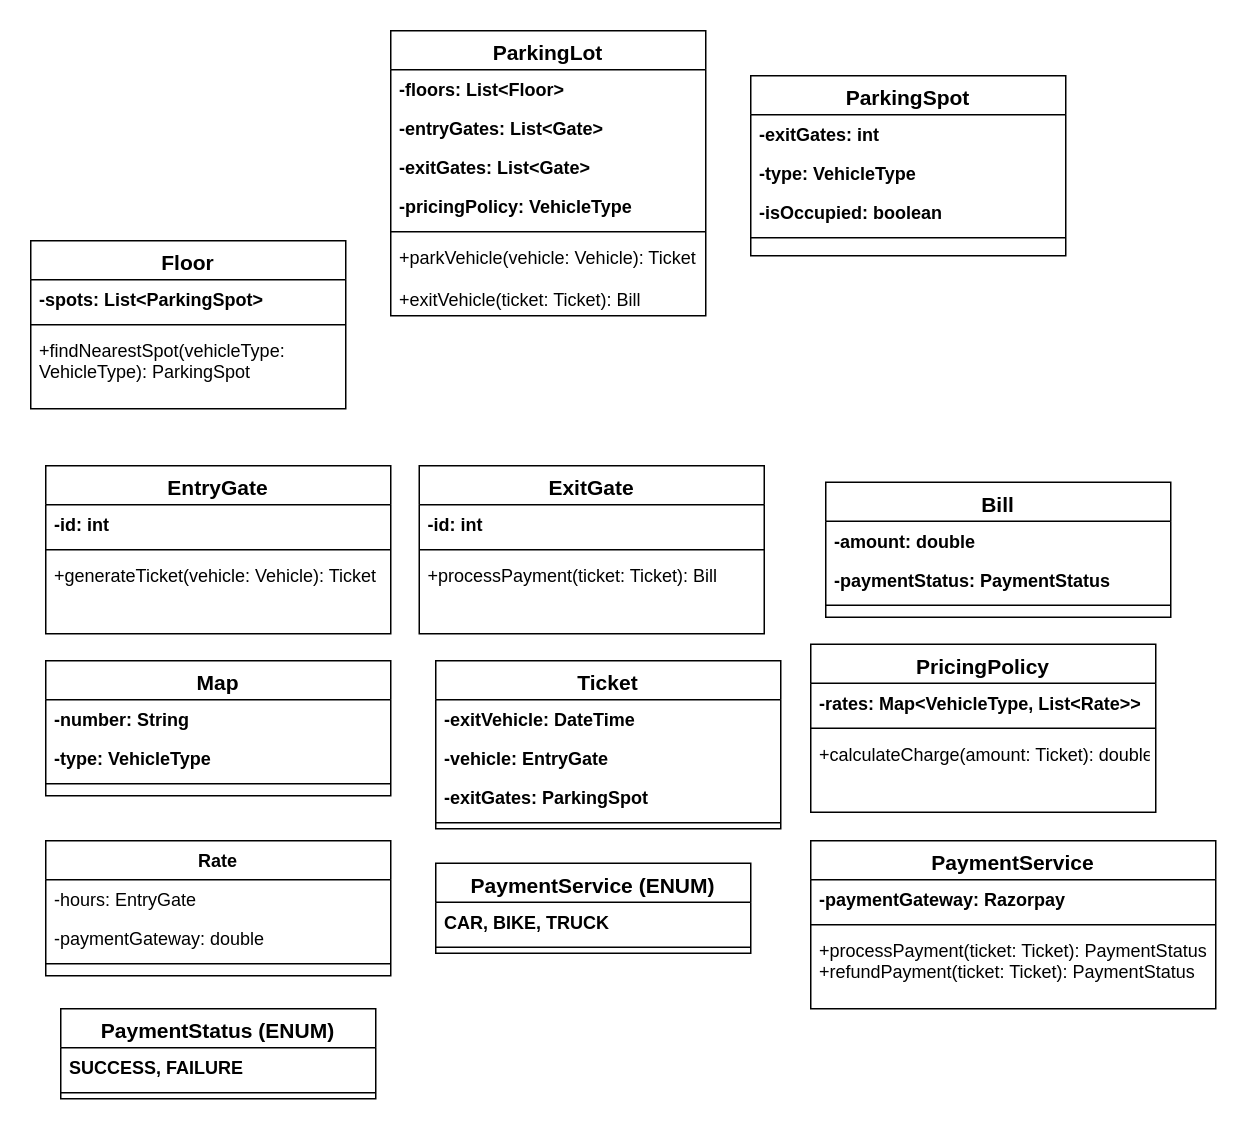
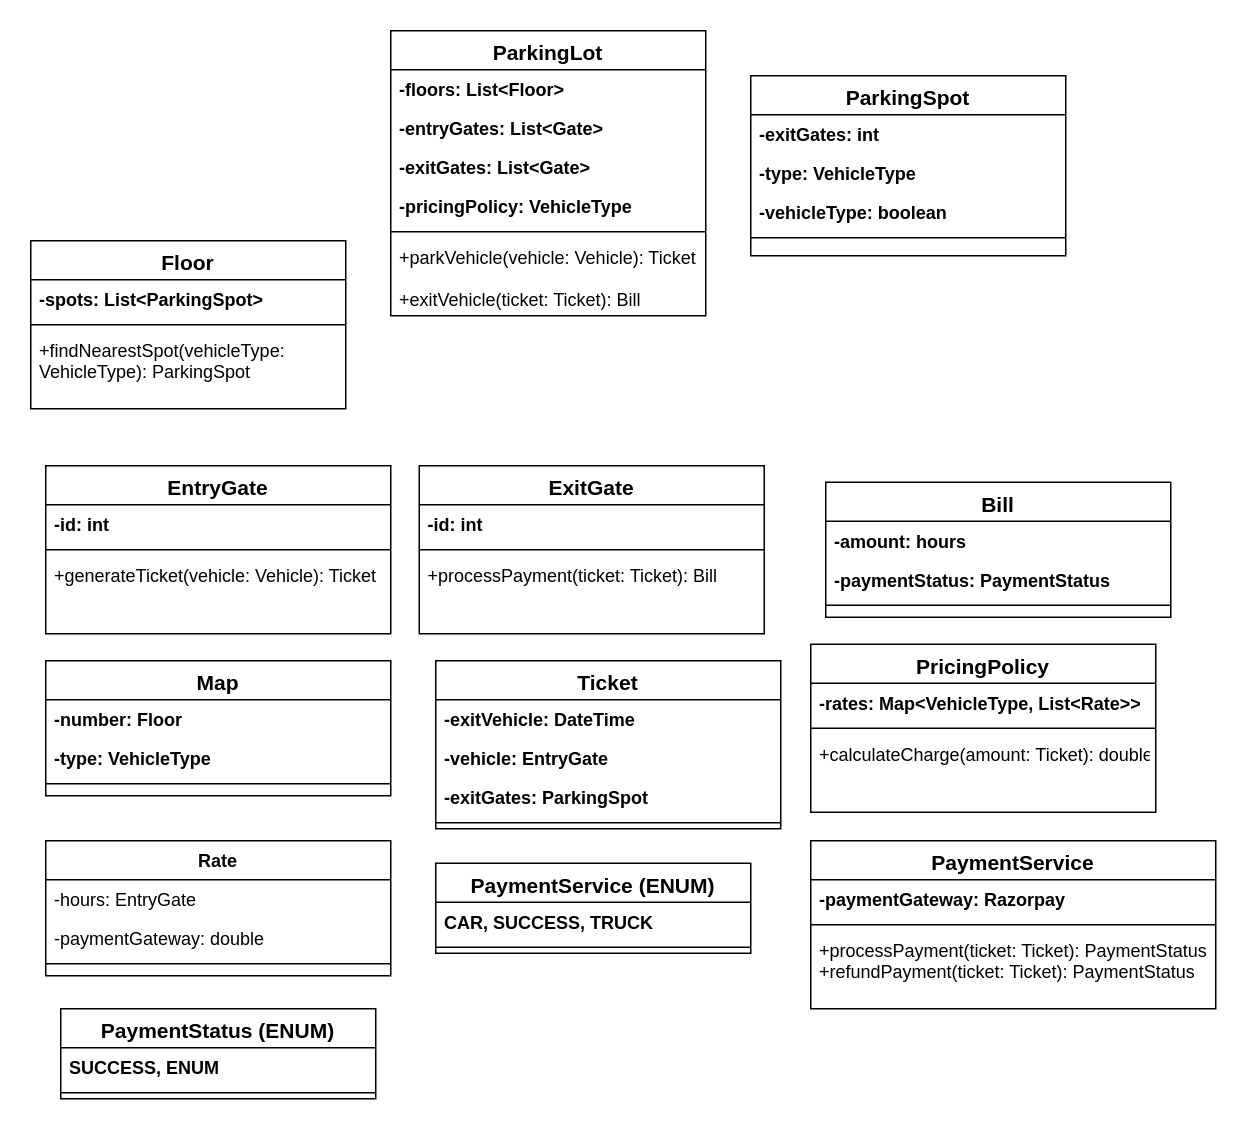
  <mxCell id="0" />
  <mxCell id="1" parent="0" />
  <mxCell id="2" value="ParkingLot" style="swimlane;fontStyle=1;align=center;verticalAlign=top;childLayout=stackLayout;horizontal=1;startSize=26;horizontalStack=0;resizeParent=1;resizeLast=0;collapsible=1;marginBottom=0;rounded=0;shadow=0;strokeWidth=1;fontSize=14;" parent="1" vertex="1"><mxGeometry x="260" y="20" width="210" height="190" as="geometry"><mxRectangle x="230" y="140" width="160" height="26" as="alternateBounds" /></mxGeometry></mxCell>
  <mxCell id="3" value="-floors: List&lt;Floor&gt; " style="text;align=left;verticalAlign=top;spacingLeft=4;spacingRight=4;overflow=hidden;rotatable=0;points=[[0,0.5],[1,0.5]];portConstraint=eastwest;fontStyle=1" parent="2" vertex="1"><mxGeometry y="26" width="210" height="26" as="geometry" /></mxCell>
  <mxCell id="4" value="-entryGates: List&lt;Gate&gt;" style="text;align=left;verticalAlign=top;spacingLeft=4;spacingRight=4;overflow=hidden;rotatable=0;points=[[0,0.5],[1,0.5]];portConstraint=eastwest;rounded=0;shadow=0;html=0;fontStyle=1" parent="2" vertex="1"><mxGeometry y="52" width="210" height="26" as="geometry" /></mxCell>
  <mxCell id="5" value="-exitGates: List&lt;Gate&gt;  " style="text;align=left;verticalAlign=top;spacingLeft=4;spacingRight=4;overflow=hidden;rotatable=0;points=[[0,0.5],[1,0.5]];portConstraint=eastwest;rounded=0;shadow=0;html=0;fontStyle=1" parent="2" vertex="1"><mxGeometry y="78" width="210" height="26" as="geometry" /></mxCell>
  <mxCell id="6" value="-pricingPolicy: VehicleType " style="text;align=left;verticalAlign=top;spacingLeft=4;spacingRight=4;overflow=hidden;rotatable=0;points=[[0,0.5],[1,0.5]];portConstraint=eastwest;rounded=0;shadow=0;html=0;fontStyle=1" vertex="1" parent="2"><mxGeometry y="104" width="210" height="26" as="geometry" /></mxCell>
  <mxCell id="7" value="" style="line;html=1;strokeWidth=1;align=left;verticalAlign=middle;spacingTop=-1;spacingLeft=3;spacingRight=3;rotatable=0;labelPosition=right;points=[];portConstraint=eastwest;" parent="2" vertex="1"><mxGeometry y="130" width="210" height="8" as="geometry" /></mxCell>
  <mxCell id="8" value="+parkVehicle(vehicle: Vehicle): Ticket&#10;&#10;+exitVehicle(ticket: Ticket): Bill" style="text;align=left;verticalAlign=top;spacingLeft=4;spacingRight=4;overflow=hidden;rotatable=0;points=[[0,0.5],[1,0.5]];portConstraint=eastwest;" parent="2" vertex="1"><mxGeometry y="138" width="210" height="52" as="geometry" /></mxCell>
  <mxCell id="9" value="Floor" style="swimlane;fontStyle=1;align=center;verticalAlign=top;childLayout=stackLayout;horizontal=1;startSize=26;horizontalStack=0;resizeParent=1;resizeLast=0;collapsible=1;marginBottom=0;rounded=0;shadow=0;strokeWidth=1;fontSize=14;" vertex="1" parent="1"><mxGeometry x="20" y="160" width="210" height="112" as="geometry"><mxRectangle x="230" y="140" width="160" height="26" as="alternateBounds" /></mxGeometry></mxCell>
  <mxCell id="10" value="-spots: List&lt;ParkingSpot&gt;  &#10;" style="text;align=left;verticalAlign=top;spacingLeft=4;spacingRight=4;overflow=hidden;rotatable=0;points=[[0,0.5],[1,0.5]];portConstraint=eastwest;fontStyle=1" vertex="1" parent="9"><mxGeometry y="26" width="210" height="26" as="geometry" /></mxCell>
  <mxCell id="11" value="" style="line;html=1;strokeWidth=1;align=left;verticalAlign=middle;spacingTop=-1;spacingLeft=3;spacingRight=3;rotatable=0;labelPosition=right;points=[];portConstraint=eastwest;" vertex="1" parent="9"><mxGeometry y="52" width="210" height="8" as="geometry" /></mxCell>
  <mxCell id="12" value="+findNearestSpot(vehicleType: &#10;VehicleType): ParkingSpot" style="text;align=left;verticalAlign=top;spacingLeft=4;spacingRight=4;overflow=hidden;rotatable=0;points=[[0,0.5],[1,0.5]];portConstraint=eastwest;" vertex="1" parent="9"><mxGeometry y="60" width="210" height="52" as="geometry" /></mxCell>
  <mxCell id="13" value="ParkingSpot" style="swimlane;fontStyle=1;align=center;verticalAlign=top;childLayout=stackLayout;horizontal=1;startSize=26;horizontalStack=0;resizeParent=1;resizeLast=0;collapsible=1;marginBottom=0;rounded=0;shadow=0;strokeWidth=1;fontSize=14;" vertex="1" parent="1"><mxGeometry x="500" y="50" width="210" height="120" as="geometry"><mxRectangle x="230" y="140" width="160" height="26" as="alternateBounds" /></mxGeometry></mxCell>
  <mxCell id="14" value="-exitGates: int" style="text;align=left;verticalAlign=top;spacingLeft=4;spacingRight=4;overflow=hidden;rotatable=0;points=[[0,0.5],[1,0.5]];portConstraint=eastwest;fontStyle=1" vertex="1" parent="13"><mxGeometry y="26" width="210" height="26" as="geometry" /></mxCell>
  <mxCell id="15" value="-type: VehicleType" style="text;align=left;verticalAlign=top;spacingLeft=4;spacingRight=4;overflow=hidden;rotatable=0;points=[[0,0.5],[1,0.5]];portConstraint=eastwest;rounded=0;shadow=0;html=0;fontStyle=1" vertex="1" parent="13"><mxGeometry y="52" width="210" height="26" as="geometry" /></mxCell>
- <mxCell id="16" value="-isOccupied: boolean" style="text;align=left;verticalAlign=top;spacingLeft=4;spacingRight=4;overflow=hidden;rotatable=0;points=[[0,0.5],[1,0.5]];portConstraint=eastwest;rounded=0;shadow=0;html=0;fontStyle=1" vertex="1" parent="13"><mxGeometry y="78" width="210" height="26" as="geometry" /></mxCell>
+ <mxCell id="16" value="-vehicleType: boolean" style="text;align=left;verticalAlign=top;spacingLeft=4;spacingRight=4;overflow=hidden;rotatable=0;points=[[0,0.5],[1,0.5]];portConstraint=eastwest;rounded=0;shadow=0;html=0;fontStyle=1" vertex="1" parent="13"><mxGeometry y="78" width="210" height="26" as="geometry" /></mxCell>
  <mxCell id="17" value="" style="line;html=1;strokeWidth=1;align=left;verticalAlign=middle;spacingTop=-1;spacingLeft=3;spacingRight=3;rotatable=0;labelPosition=right;points=[];portConstraint=eastwest;" vertex="1" parent="13"><mxGeometry y="104" width="210" height="8" as="geometry" /></mxCell>
  <mxCell id="18" value="EntryGate" style="swimlane;fontStyle=1;align=center;verticalAlign=top;childLayout=stackLayout;horizontal=1;startSize=26;horizontalStack=0;resizeParent=1;resizeLast=0;collapsible=1;marginBottom=0;rounded=0;shadow=0;strokeWidth=1;fontSize=14;" vertex="1" parent="1"><mxGeometry x="30" y="310" width="230" height="112" as="geometry"><mxRectangle x="230" y="140" width="160" height="26" as="alternateBounds" /></mxGeometry></mxCell>
  <mxCell id="19" value="-id: int  &#10;" style="text;align=left;verticalAlign=top;spacingLeft=4;spacingRight=4;overflow=hidden;rotatable=0;points=[[0,0.5],[1,0.5]];portConstraint=eastwest;fontStyle=1" vertex="1" parent="18"><mxGeometry y="26" width="230" height="26" as="geometry" /></mxCell>
  <mxCell id="20" value="" style="line;html=1;strokeWidth=1;align=left;verticalAlign=middle;spacingTop=-1;spacingLeft=3;spacingRight=3;rotatable=0;labelPosition=right;points=[];portConstraint=eastwest;" vertex="1" parent="18"><mxGeometry y="52" width="230" height="8" as="geometry" /></mxCell>
  <mxCell id="21" value="+generateTicket(vehicle: Vehicle): Ticket" style="text;align=left;verticalAlign=top;spacingLeft=4;spacingRight=4;overflow=hidden;rotatable=0;points=[[0,0.5],[1,0.5]];portConstraint=eastwest;" vertex="1" parent="18"><mxGeometry y="60" width="230" height="52" as="geometry" /></mxCell>
  <mxCell id="22" value="ExitGate" style="swimlane;fontStyle=1;align=center;verticalAlign=top;childLayout=stackLayout;horizontal=1;startSize=26;horizontalStack=0;resizeParent=1;resizeLast=0;collapsible=1;marginBottom=0;rounded=0;shadow=0;strokeWidth=1;fontSize=14;" vertex="1" parent="1"><mxGeometry x="279" y="310" width="230" height="112" as="geometry"><mxRectangle x="230" y="140" width="160" height="26" as="alternateBounds" /></mxGeometry></mxCell>
  <mxCell id="23" value="-id: int  &#10;" style="text;align=left;verticalAlign=top;spacingLeft=4;spacingRight=4;overflow=hidden;rotatable=0;points=[[0,0.5],[1,0.5]];portConstraint=eastwest;fontStyle=1" vertex="1" parent="22"><mxGeometry y="26" width="230" height="26" as="geometry" /></mxCell>
  <mxCell id="24" value="" style="line;html=1;strokeWidth=1;align=left;verticalAlign=middle;spacingTop=-1;spacingLeft=3;spacingRight=3;rotatable=0;labelPosition=right;points=[];portConstraint=eastwest;" vertex="1" parent="22"><mxGeometry y="52" width="230" height="8" as="geometry" /></mxCell>
  <mxCell id="25" value="+processPayment(ticket: Ticket): Bill " style="text;align=left;verticalAlign=top;spacingLeft=4;spacingRight=4;overflow=hidden;rotatable=0;points=[[0,0.5],[1,0.5]];portConstraint=eastwest;" vertex="1" parent="22"><mxGeometry y="60" width="230" height="52" as="geometry" /></mxCell>
  <mxCell id="26" value="Map" style="swimlane;fontStyle=1;align=center;verticalAlign=top;childLayout=stackLayout;horizontal=1;startSize=26;horizontalStack=0;resizeParent=1;resizeLast=0;collapsible=1;marginBottom=0;rounded=0;shadow=0;strokeWidth=1;fontSize=14;" vertex="1" parent="1"><mxGeometry x="30" y="440" width="230" height="90" as="geometry"><mxRectangle x="230" y="140" width="160" height="26" as="alternateBounds" /></mxGeometry></mxCell>
- <mxCell id="27" value="-number: String  &#10;" style="text;align=left;verticalAlign=top;spacingLeft=4;spacingRight=4;overflow=hidden;rotatable=0;points=[[0,0.5],[1,0.5]];portConstraint=eastwest;fontStyle=1" vertex="1" parent="26"><mxGeometry y="26" width="230" height="26" as="geometry" /></mxCell>
+ <mxCell id="27" value="-number: Floor  &#10;" style="text;align=left;verticalAlign=top;spacingLeft=4;spacingRight=4;overflow=hidden;rotatable=0;points=[[0,0.5],[1,0.5]];portConstraint=eastwest;fontStyle=1" vertex="1" parent="26"><mxGeometry y="26" width="230" height="26" as="geometry" /></mxCell>
  <mxCell id="28" value="-type: VehicleType &#10;" style="text;align=left;verticalAlign=top;spacingLeft=4;spacingRight=4;overflow=hidden;rotatable=0;points=[[0,0.5],[1,0.5]];portConstraint=eastwest;fontStyle=1" vertex="1" parent="26"><mxGeometry y="52" width="230" height="26" as="geometry" /></mxCell>
  <mxCell id="29" value="" style="line;html=1;strokeWidth=1;align=left;verticalAlign=middle;spacingTop=-1;spacingLeft=3;spacingRight=3;rotatable=0;labelPosition=right;points=[];portConstraint=eastwest;" vertex="1" parent="26"><mxGeometry y="78" width="230" height="8" as="geometry" /></mxCell>
  <mxCell id="30" value="Ticket" style="swimlane;fontStyle=1;align=center;verticalAlign=top;childLayout=stackLayout;horizontal=1;startSize=26;horizontalStack=0;resizeParent=1;resizeLast=0;collapsible=1;marginBottom=0;rounded=0;shadow=0;strokeWidth=1;fontSize=14;" vertex="1" parent="1"><mxGeometry x="290" y="440" width="230" height="112" as="geometry"><mxRectangle x="230" y="140" width="160" height="26" as="alternateBounds" /></mxGeometry></mxCell>
  <mxCell id="31" value="-exitVehicle: DateTime&#10;" style="text;align=left;verticalAlign=top;spacingLeft=4;spacingRight=4;overflow=hidden;rotatable=0;points=[[0,0.5],[1,0.5]];portConstraint=eastwest;fontStyle=1" vertex="1" parent="30"><mxGeometry y="26" width="230" height="26" as="geometry" /></mxCell>
  <mxCell id="32" value="-vehicle: EntryGate  &#10;" style="text;align=left;verticalAlign=top;spacingLeft=4;spacingRight=4;overflow=hidden;rotatable=0;points=[[0,0.5],[1,0.5]];portConstraint=eastwest;fontStyle=1" vertex="1" parent="30"><mxGeometry y="52" width="230" height="26" as="geometry" /></mxCell>
  <mxCell id="33" value="-exitGates: ParkingSpot&#10;" style="text;align=left;verticalAlign=top;spacingLeft=4;spacingRight=4;overflow=hidden;rotatable=0;points=[[0,0.5],[1,0.5]];portConstraint=eastwest;fontStyle=1" vertex="1" parent="30"><mxGeometry y="78" width="230" height="26" as="geometry" /></mxCell>
  <mxCell id="34" value="" style="line;html=1;strokeWidth=1;align=left;verticalAlign=middle;spacingTop=-1;spacingLeft=3;spacingRight=3;rotatable=0;labelPosition=right;points=[];portConstraint=eastwest;" vertex="1" parent="30"><mxGeometry y="104" width="230" height="8" as="geometry" /></mxCell>
  <mxCell id="35" value="Bill" style="swimlane;fontStyle=1;align=center;verticalAlign=top;childLayout=stackLayout;horizontal=1;startSize=26;horizontalStack=0;resizeParent=1;resizeLast=0;collapsible=1;marginBottom=0;rounded=0;shadow=0;strokeWidth=1;fontSize=14;" vertex="1" parent="1"><mxGeometry x="550" y="321" width="230" height="90" as="geometry"><mxRectangle x="230" y="140" width="160" height="26" as="alternateBounds" /></mxGeometry></mxCell>
- <mxCell id="36" value="-amount: double   &#10;" style="text;align=left;verticalAlign=top;spacingLeft=4;spacingRight=4;overflow=hidden;rotatable=0;points=[[0,0.5],[1,0.5]];portConstraint=eastwest;fontStyle=1" vertex="1" parent="35"><mxGeometry y="26" width="230" height="26" as="geometry" /></mxCell>
+ <mxCell id="36" value="-amount: hours   &#10;" style="text;align=left;verticalAlign=top;spacingLeft=4;spacingRight=4;overflow=hidden;rotatable=0;points=[[0,0.5],[1,0.5]];portConstraint=eastwest;fontStyle=1" vertex="1" parent="35"><mxGeometry y="26" width="230" height="26" as="geometry" /></mxCell>
  <mxCell id="37" value="-paymentStatus: PaymentStatus &#10;" style="text;align=left;verticalAlign=top;spacingLeft=4;spacingRight=4;overflow=hidden;rotatable=0;points=[[0,0.5],[1,0.5]];portConstraint=eastwest;fontStyle=1" vertex="1" parent="35"><mxGeometry y="52" width="230" height="26" as="geometry" /></mxCell>
  <mxCell id="38" value="" style="line;html=1;strokeWidth=1;align=left;verticalAlign=middle;spacingTop=-1;spacingLeft=3;spacingRight=3;rotatable=0;labelPosition=right;points=[];portConstraint=eastwest;" vertex="1" parent="35"><mxGeometry y="78" width="230" height="8" as="geometry" /></mxCell>
  <mxCell id="39" value="PricingPolicy" style="swimlane;fontStyle=1;align=center;verticalAlign=top;childLayout=stackLayout;horizontal=1;startSize=26;horizontalStack=0;resizeParent=1;resizeLast=0;collapsible=1;marginBottom=0;rounded=0;shadow=0;strokeWidth=1;fontSize=14;" vertex="1" parent="1"><mxGeometry x="540" y="429" width="230" height="112" as="geometry"><mxRectangle x="230" y="140" width="160" height="26" as="alternateBounds" /></mxGeometry></mxCell>
  <mxCell id="40" value="-rates: Map&lt;VehicleType, List&lt;Rate&gt;&gt;&#10;" style="text;align=left;verticalAlign=top;spacingLeft=4;spacingRight=4;overflow=hidden;rotatable=0;points=[[0,0.5],[1,0.5]];portConstraint=eastwest;fontStyle=1" vertex="1" parent="39"><mxGeometry y="26" width="230" height="26" as="geometry" /></mxCell>
  <mxCell id="41" value="" style="line;html=1;strokeWidth=1;align=left;verticalAlign=middle;spacingTop=-1;spacingLeft=3;spacingRight=3;rotatable=0;labelPosition=right;points=[];portConstraint=eastwest;" vertex="1" parent="39"><mxGeometry y="52" width="230" height="8" as="geometry" /></mxCell>
  <mxCell id="42" value="+calculateCharge(amount: Ticket): double " style="text;align=left;verticalAlign=top;spacingLeft=4;spacingRight=4;overflow=hidden;rotatable=0;points=[[0,0.5],[1,0.5]];portConstraint=eastwest;" vertex="1" parent="39"><mxGeometry y="60" width="230" height="52" as="geometry" /></mxCell>
  <mxCell id="43" value="Rate" style="swimlane;fontStyle=1;align=center;verticalAlign=top;childLayout=stackLayout;horizontal=1;startSize=26;horizontalStack=0;resizeParent=1;resizeLast=0;collapsible=1;marginBottom=0;rounded=0;shadow=0;strokeWidth=1;" vertex="1" parent="1"><mxGeometry x="30" y="560" width="230" height="90" as="geometry"><mxRectangle x="230" y="140" width="160" height="26" as="alternateBounds" /></mxGeometry></mxCell>
  <mxCell id="44" value="-hours: EntryGate     &#10;" style="text;align=left;verticalAlign=top;spacingLeft=4;spacingRight=4;overflow=hidden;rotatable=0;points=[[0,0.5],[1,0.5]];portConstraint=eastwest;" vertex="1" parent="43"><mxGeometry y="26" width="230" height="26" as="geometry" /></mxCell>
  <mxCell id="45" value="-paymentGateway: double&#10;" style="text;align=left;verticalAlign=top;spacingLeft=4;spacingRight=4;overflow=hidden;rotatable=0;points=[[0,0.5],[1,0.5]];portConstraint=eastwest;" vertex="1" parent="43"><mxGeometry y="52" width="230" height="26" as="geometry" /></mxCell>
  <mxCell id="46" value="" style="line;html=1;strokeWidth=1;align=left;verticalAlign=middle;spacingTop=-1;spacingLeft=3;spacingRight=3;rotatable=0;labelPosition=right;points=[];portConstraint=eastwest;" vertex="1" parent="43"><mxGeometry y="78" width="230" height="8" as="geometry" /></mxCell>
  <mxCell id="47" value="PaymentService (ENUM)" style="swimlane;fontStyle=1;align=center;verticalAlign=top;childLayout=stackLayout;horizontal=1;startSize=26;horizontalStack=0;resizeParent=1;resizeLast=0;collapsible=1;marginBottom=0;rounded=0;shadow=0;strokeWidth=1;fontSize=14;" vertex="1" parent="1"><mxGeometry x="290" y="575" width="210" height="60" as="geometry"><mxRectangle x="230" y="140" width="160" height="26" as="alternateBounds" /></mxGeometry></mxCell>
- <mxCell id="48" value="CAR, BIKE, TRUCK &#10;" style="text;align=left;verticalAlign=top;spacingLeft=4;spacingRight=4;overflow=hidden;rotatable=0;points=[[0,0.5],[1,0.5]];portConstraint=eastwest;fontStyle=1" vertex="1" parent="47"><mxGeometry y="26" width="210" height="26" as="geometry" /></mxCell>
+ <mxCell id="48" value="CAR, SUCCESS, TRUCK &#10;" style="text;align=left;verticalAlign=top;spacingLeft=4;spacingRight=4;overflow=hidden;rotatable=0;points=[[0,0.5],[1,0.5]];portConstraint=eastwest;fontStyle=1" vertex="1" parent="47"><mxGeometry y="26" width="210" height="26" as="geometry" /></mxCell>
  <mxCell id="49" value="" style="line;html=1;strokeWidth=1;align=left;verticalAlign=middle;spacingTop=-1;spacingLeft=3;spacingRight=3;rotatable=0;labelPosition=right;points=[];portConstraint=eastwest;" vertex="1" parent="47"><mxGeometry y="52" width="210" height="8" as="geometry" /></mxCell>
  <mxCell id="50" value="PaymentService" style="swimlane;fontStyle=1;align=center;verticalAlign=top;childLayout=stackLayout;horizontal=1;startSize=26;horizontalStack=0;resizeParent=1;resizeLast=0;collapsible=1;marginBottom=0;rounded=0;shadow=0;strokeWidth=1;fontSize=14;" vertex="1" parent="1"><mxGeometry x="540" y="560" width="270" height="112" as="geometry"><mxRectangle x="230" y="140" width="160" height="26" as="alternateBounds" /></mxGeometry></mxCell>
  <mxCell id="51" value="-paymentGateway: Razorpay  " style="text;align=left;verticalAlign=top;spacingLeft=4;spacingRight=4;overflow=hidden;rotatable=0;points=[[0,0.5],[1,0.5]];portConstraint=eastwest;fontStyle=1" vertex="1" parent="50"><mxGeometry y="26" width="270" height="26" as="geometry" /></mxCell>
  <mxCell id="52" value="" style="line;html=1;strokeWidth=1;align=left;verticalAlign=middle;spacingTop=-1;spacingLeft=3;spacingRight=3;rotatable=0;labelPosition=right;points=[];portConstraint=eastwest;" vertex="1" parent="50"><mxGeometry y="52" width="270" height="8" as="geometry" /></mxCell>
  <mxCell id="53" value="+processPayment(ticket: Ticket): PaymentStatus&#10;+refundPayment(ticket: Ticket): PaymentStatus " style="text;align=left;verticalAlign=top;spacingLeft=4;spacingRight=4;overflow=hidden;rotatable=0;points=[[0,0.5],[1,0.5]];portConstraint=eastwest;" vertex="1" parent="50"><mxGeometry y="60" width="270" height="52" as="geometry" /></mxCell>
  <mxCell id="54" value="PaymentStatus (ENUM)" style="swimlane;fontStyle=1;align=center;verticalAlign=top;childLayout=stackLayout;horizontal=1;startSize=26;horizontalStack=0;resizeParent=1;resizeLast=0;collapsible=1;marginBottom=0;rounded=0;shadow=0;strokeWidth=1;fontSize=14;" vertex="1" parent="1"><mxGeometry x="40" y="672" width="210" height="60" as="geometry"><mxRectangle x="230" y="140" width="160" height="26" as="alternateBounds" /></mxGeometry></mxCell>
- <mxCell id="55" value="SUCCESS, FAILURE&#10;" style="text;align=left;verticalAlign=top;spacingLeft=4;spacingRight=4;overflow=hidden;rotatable=0;points=[[0,0.5],[1,0.5]];portConstraint=eastwest;fontStyle=1" vertex="1" parent="54"><mxGeometry y="26" width="210" height="26" as="geometry" /></mxCell>
+ <mxCell id="55" value="SUCCESS, ENUM&#10;" style="text;align=left;verticalAlign=top;spacingLeft=4;spacingRight=4;overflow=hidden;rotatable=0;points=[[0,0.5],[1,0.5]];portConstraint=eastwest;fontStyle=1" vertex="1" parent="54"><mxGeometry y="26" width="210" height="26" as="geometry" /></mxCell>
  <mxCell id="56" value="" style="line;html=1;strokeWidth=1;align=left;verticalAlign=middle;spacingTop=-1;spacingLeft=3;spacingRight=3;rotatable=0;labelPosition=right;points=[];portConstraint=eastwest;" vertex="1" parent="54"><mxGeometry y="52" width="210" height="8" as="geometry" /></mxCell>
